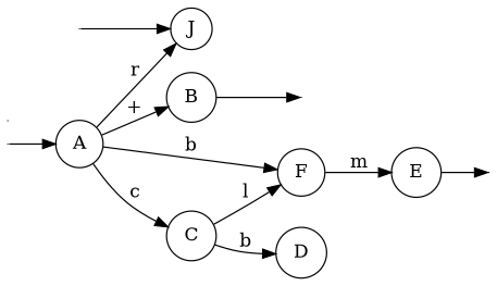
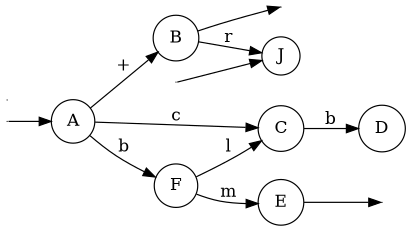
  digraph {
    rankdir=LR
    node [shape=circle]
    start [shape=point width=0]
    A [width=0]
    J [width=0]
    B [width=0]
    F [width=0]
    C [width=0]
    b [shape=point width=0]
    final [shape=point width=0]
    c [shape=point width=0]
    d [shape=point width=0]
    E [width=0]
    D [width=0]
    start -> A
-   A -> J [label=r]
+   B -> J [label=r]
    A -> B [label="+"]
    A -> F [label=b]
    A -> C [label=c]
    B -> d
    F -> E [label=m]
-   C -> F [label=l]
+   F -> C [label=l]
    C -> D [label=b]
    b -> J
    E -> final
  }
